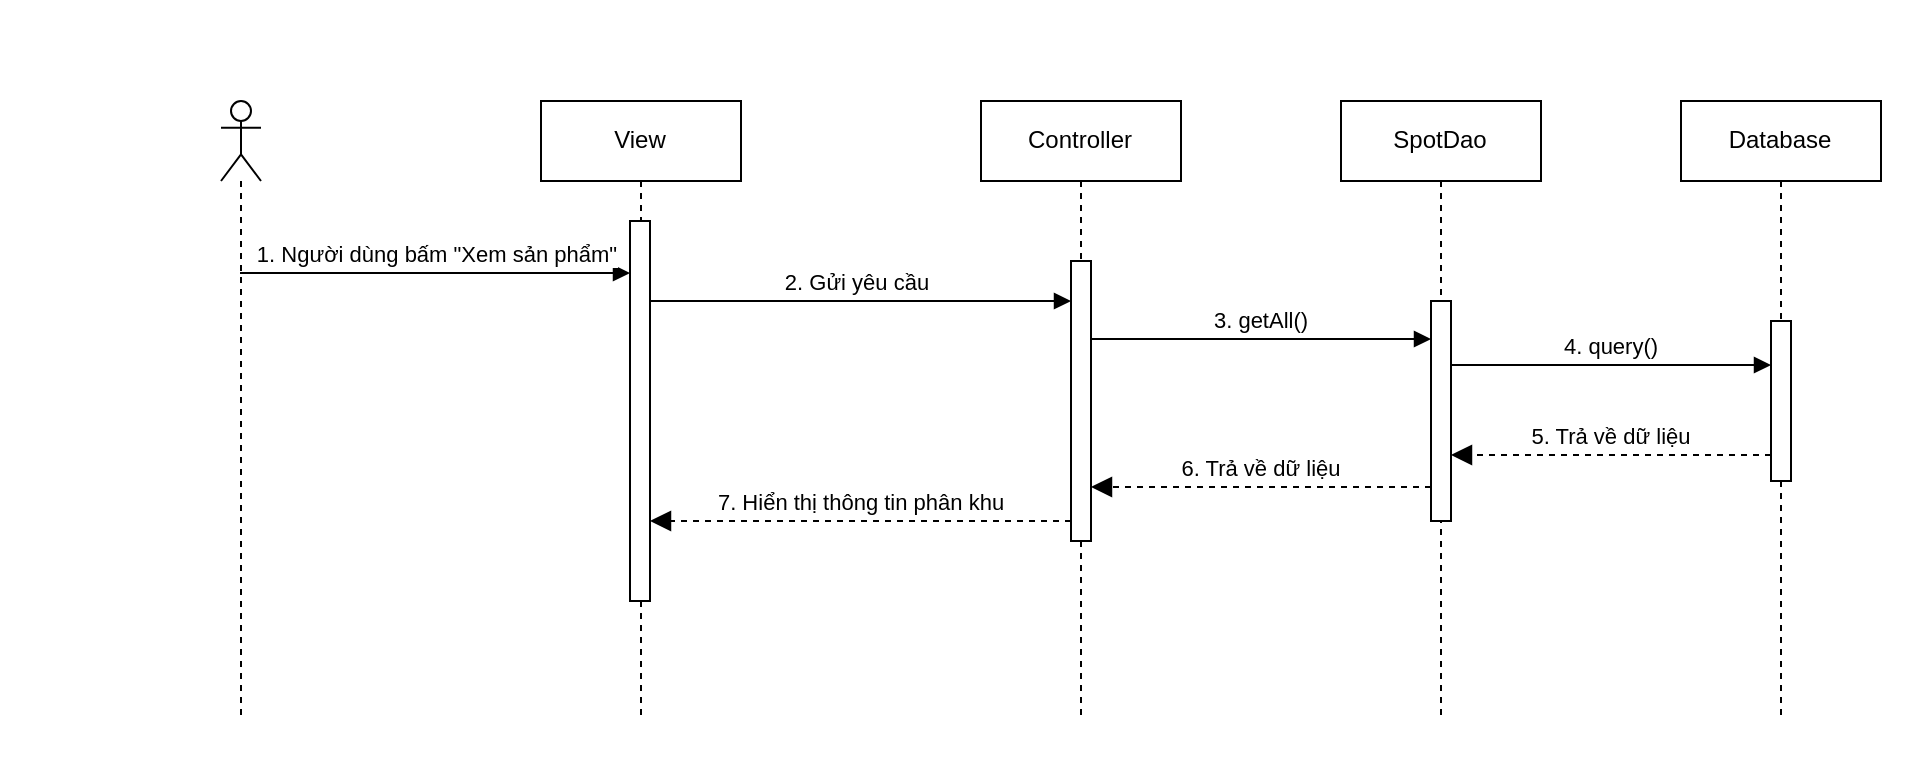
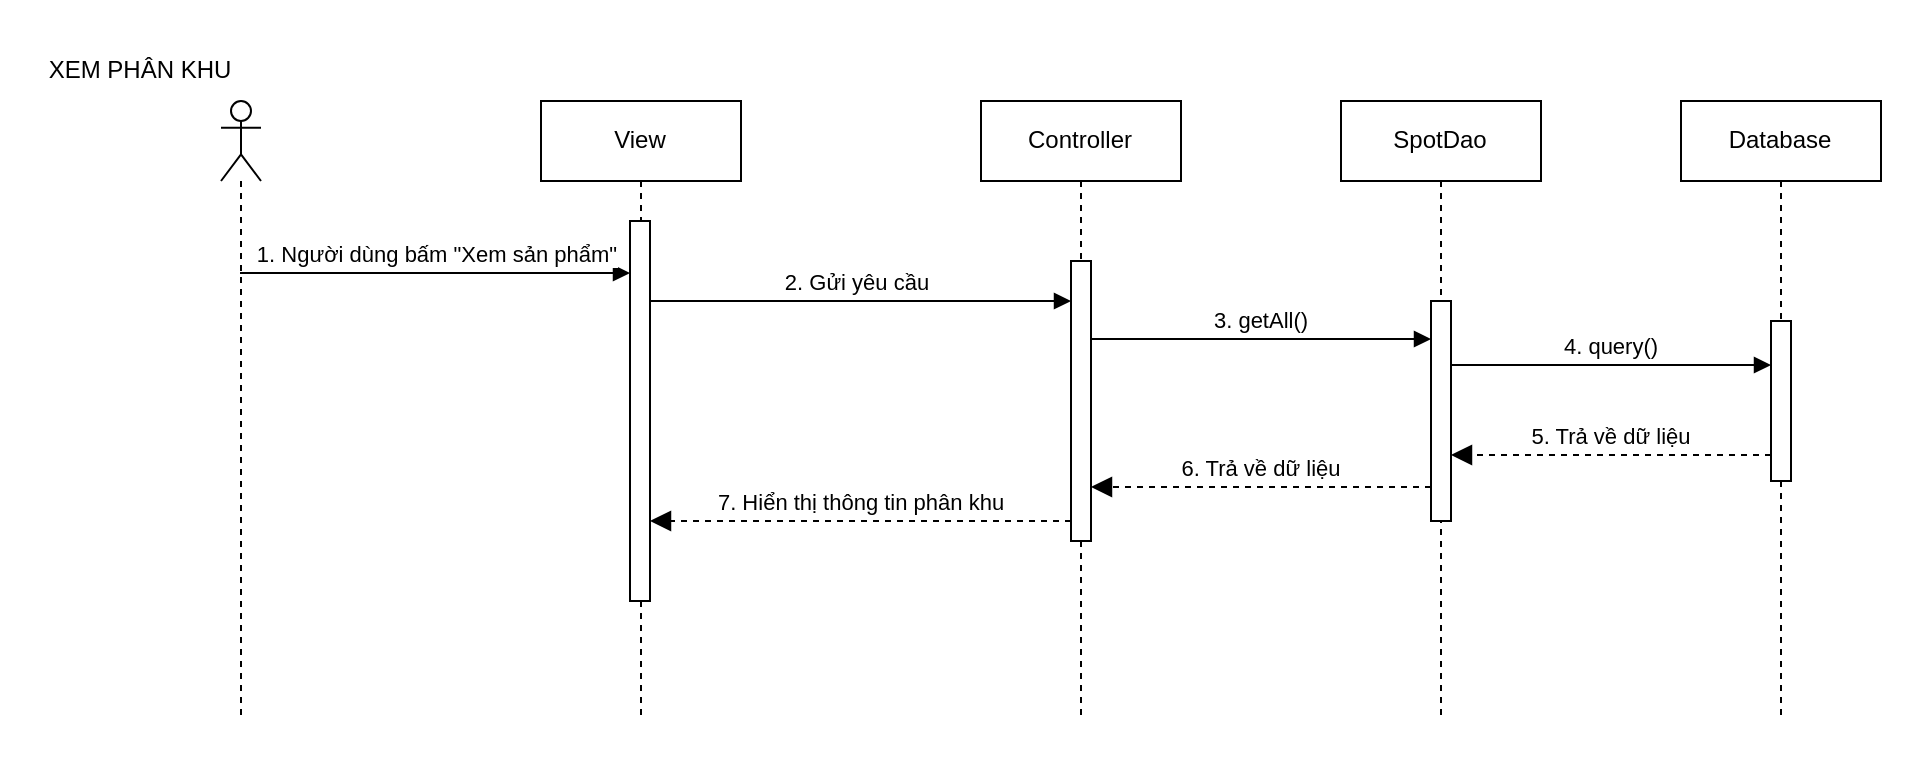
  <mxCell id="0" />
  <mxCell id="1" parent="0" />
  <mxCell id="2" value="" style="shape=umlLifeline;participant=umlActor;perimeter=lifelinePerimeter;whiteSpace=wrap;html=1;container=1;collapsible=0;recursiveResize=0;verticalAlign=top;spacingTop=36;outlineConnect=0;" parent="1" vertex="1"><mxGeometry x="110" y="50" width="20" height="310" as="geometry" /></mxCell>
  <mxCell id="3" value="View" style="shape=umlLifeline;perimeter=lifelinePerimeter;whiteSpace=wrap;html=1;container=1;collapsible=0;recursiveResize=0;outlineConnect=0;" parent="1" vertex="1"><mxGeometry x="270" y="50" width="100" height="310" as="geometry" /></mxCell>
  <mxCell id="4" value="2. Gửi yêu cầu" style="html=1;verticalAlign=bottom;endArrow=block;rounded=0;" parent="3" target="7" edge="1"><mxGeometry width="80" relative="1" as="geometry"><mxPoint x="50" y="100" as="sourcePoint" /><mxPoint x="130" y="100" as="targetPoint" /></mxGeometry></mxCell>
  <mxCell id="5" value="" style="html=1;points=[];perimeter=orthogonalPerimeter;" parent="3" vertex="1"><mxGeometry x="44.5" y="60" width="10" height="190" as="geometry" /></mxCell>
  <mxCell id="6" value="Controller" style="shape=umlLifeline;perimeter=lifelinePerimeter;whiteSpace=wrap;html=1;container=1;collapsible=0;recursiveResize=0;outlineConnect=0;" parent="1" vertex="1"><mxGeometry x="490" y="50" width="100" height="310" as="geometry" /></mxCell>
  <mxCell id="7" value="" style="html=1;points=[];perimeter=orthogonalPerimeter;" parent="6" vertex="1"><mxGeometry x="45" y="80" width="10" height="140" as="geometry" /></mxCell>
  <mxCell id="8" value="1. Người dùng bấm &quot;Xem sản phẩm&quot;" style="html=1;verticalAlign=bottom;endArrow=block;rounded=0;" parent="1" edge="1"><mxGeometry width="80" relative="1" as="geometry"><mxPoint x="119.5" y="136" as="sourcePoint" /><mxPoint x="314.5" y="136" as="targetPoint" /></mxGeometry></mxCell>
  <mxCell id="9" value="7. Hiển thị thông tin phân khu" style="html=1;verticalAlign=bottom;endArrow=block;dashed=1;endSize=8;rounded=0;endFill=1;" parent="1" source="7" target="5" edge="1"><mxGeometry relative="1" as="geometry"><mxPoint x="539.5" y="259" as="sourcePoint" /><mxPoint x="319.5" y="259" as="targetPoint" /><Array as="points"><mxPoint x="440" y="260" /></Array></mxGeometry></mxCell>
+ <mxCell id="10" value="XEM PHÂN KHU" style="text;html=1;strokeColor=none;fillColor=none;align=center;verticalAlign=middle;whiteSpace=wrap;rounded=0;" parent="1" vertex="1"><mxGeometry x="20" y="20" width="100" height="30" as="geometry" /></mxCell>
  <mxCell id="11" value="SpotDao" style="shape=umlLifeline;perimeter=lifelinePerimeter;whiteSpace=wrap;html=1;container=1;collapsible=0;recursiveResize=0;outlineConnect=0;" parent="1" vertex="1"><mxGeometry x="670" y="50" width="100" height="310" as="geometry" /></mxCell>
  <mxCell id="12" value="" style="html=1;points=[];perimeter=orthogonalPerimeter;" parent="11" vertex="1"><mxGeometry x="45" y="100" width="10" height="110" as="geometry" /></mxCell>
  <mxCell id="13" value="Database" style="shape=umlLifeline;perimeter=lifelinePerimeter;whiteSpace=wrap;html=1;container=1;collapsible=0;recursiveResize=0;outlineConnect=0;" parent="1" vertex="1"><mxGeometry x="840" y="50" width="100" height="310" as="geometry" /></mxCell>
  <mxCell id="14" value="" style="html=1;points=[];perimeter=orthogonalPerimeter;" parent="13" vertex="1"><mxGeometry x="45" y="110" width="10" height="80" as="geometry" /></mxCell>
  <mxCell id="15" value="3. getAll()" style="html=1;verticalAlign=bottom;endArrow=block;rounded=0;" parent="1" edge="1"><mxGeometry width="80" relative="1" as="geometry"><mxPoint x="545" y="169" as="sourcePoint" /><mxPoint x="715" y="169" as="targetPoint" /></mxGeometry></mxCell>
  <mxCell id="16" value="4. query()" style="html=1;verticalAlign=bottom;endArrow=block;rounded=0;" parent="1" edge="1"><mxGeometry width="80" relative="1" as="geometry"><mxPoint x="725" y="182" as="sourcePoint" /><mxPoint x="885" y="182" as="targetPoint" /></mxGeometry></mxCell>
  <mxCell id="17" value="5. Trả về dữ liệu" style="html=1;verticalAlign=bottom;endArrow=block;dashed=1;endSize=8;rounded=0;endFill=1;" parent="1" edge="1"><mxGeometry relative="1" as="geometry"><mxPoint x="885" y="227" as="sourcePoint" /><mxPoint x="725" y="227" as="targetPoint" /></mxGeometry></mxCell>
  <mxCell id="18" value="6. Trả về dữ liệu" style="html=1;verticalAlign=bottom;endArrow=block;dashed=1;endSize=8;rounded=0;endFill=1;" parent="1" edge="1"><mxGeometry relative="1" as="geometry"><mxPoint x="715" y="243" as="sourcePoint" /><mxPoint x="545" y="243" as="targetPoint" /></mxGeometry></mxCell>
